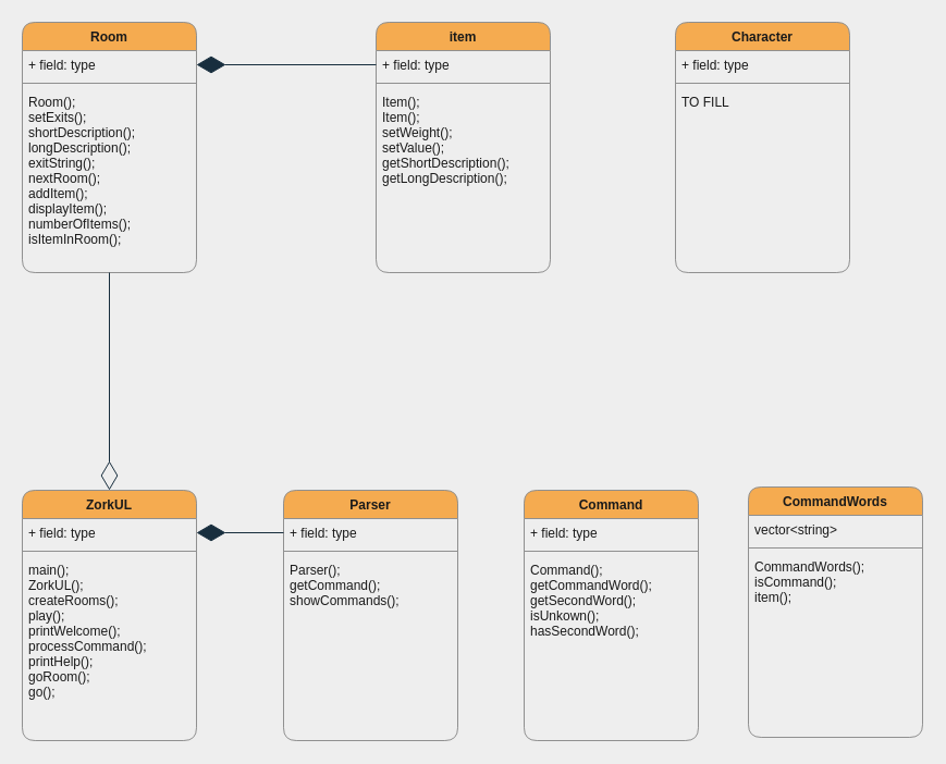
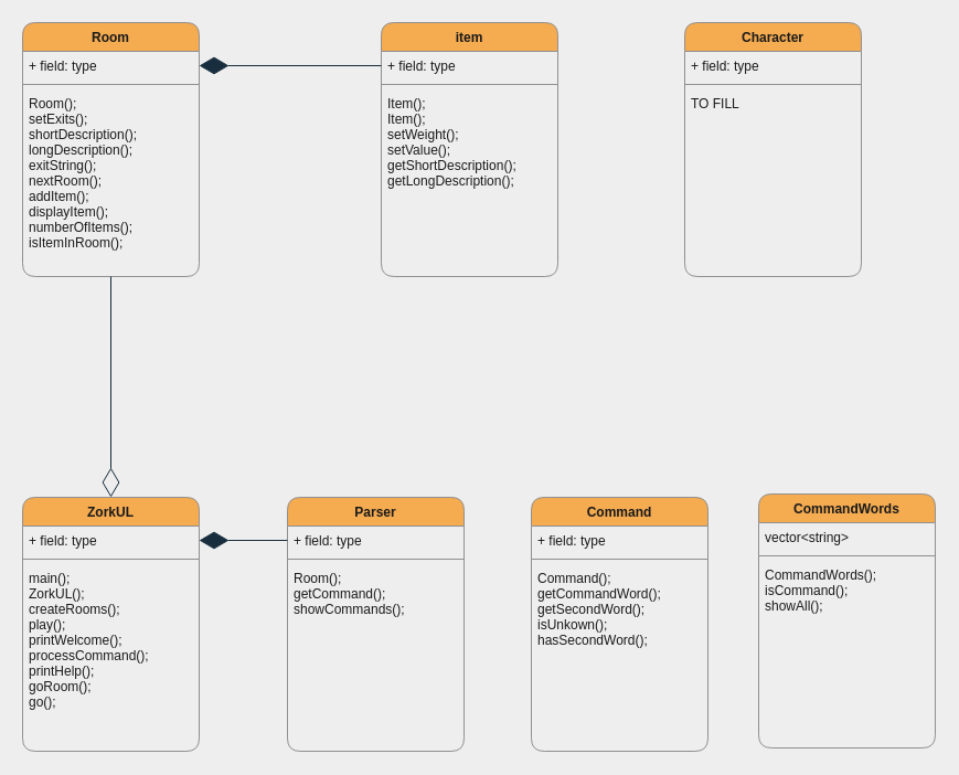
  <mxCell id="0" />
  <mxCell id="1" parent="0" />
  <mxCell id="2" value="Room" style="swimlane;fontStyle=1;align=center;verticalAlign=top;childLayout=stackLayout;horizontal=1;startSize=26;horizontalStack=0;resizeParent=1;resizeParentMax=0;resizeLast=0;collapsible=1;marginBottom=0;fillColor=#F5AB50;strokeColor=#909090;fontColor=#1A1A1A;rounded=1;" parent="1" vertex="1"><mxGeometry x="20" y="20" width="160" height="230" as="geometry" /></mxCell>
  <mxCell id="3" value="+ field: type" style="text;strokeColor=none;fillColor=none;align=left;verticalAlign=top;spacingLeft=4;spacingRight=4;overflow=hidden;rotatable=0;points=[[0,0.5],[1,0.5]];portConstraint=eastwest;fontColor=#1A1A1A;rounded=1;" parent="2" vertex="1"><mxGeometry y="26" width="160" height="26" as="geometry" /></mxCell>
  <mxCell id="4" value="" style="line;strokeWidth=1;fillColor=none;align=left;verticalAlign=middle;spacingTop=-1;spacingLeft=3;spacingRight=3;rotatable=0;labelPosition=right;points=[];portConstraint=eastwest;strokeColor=#909090;fontColor=#1A1A1A;rounded=1;labelBackgroundColor=#EEEEEE;" parent="2" vertex="1"><mxGeometry y="52" width="160" height="8" as="geometry" /></mxCell>
  <mxCell id="5" value="Room();&#10;setExits();&#10;shortDescription();&#10;longDescription();&#10;exitString();&#10;nextRoom();&#10;addItem();&#10;displayItem();&#10;numberOfItems();&#10;isItemInRoom();" style="text;strokeColor=none;fillColor=none;align=left;verticalAlign=top;spacingLeft=4;spacingRight=4;overflow=hidden;rotatable=0;points=[[0,0.5],[1,0.5]];portConstraint=eastwest;fontColor=#1A1A1A;rounded=1;" parent="2" vertex="1"><mxGeometry y="60" width="160" height="170" as="geometry" /></mxCell>
  <mxCell id="6" value="item" style="swimlane;fontStyle=1;align=center;verticalAlign=top;childLayout=stackLayout;horizontal=1;startSize=26;horizontalStack=0;resizeParent=1;resizeParentMax=0;resizeLast=0;collapsible=1;marginBottom=0;fillColor=#F5AB50;strokeColor=#909090;fontColor=#1A1A1A;rounded=1;" parent="1" vertex="1"><mxGeometry x="345" y="20" width="160" height="230" as="geometry" /></mxCell>
  <mxCell id="7" value="+ field: type" style="text;strokeColor=none;fillColor=none;align=left;verticalAlign=top;spacingLeft=4;spacingRight=4;overflow=hidden;rotatable=0;points=[[0,0.5],[1,0.5]];portConstraint=eastwest;fontColor=#1A1A1A;rounded=1;" parent="6" vertex="1"><mxGeometry y="26" width="160" height="26" as="geometry" /></mxCell>
  <mxCell id="8" value="" style="line;strokeWidth=1;fillColor=none;align=left;verticalAlign=middle;spacingTop=-1;spacingLeft=3;spacingRight=3;rotatable=0;labelPosition=right;points=[];portConstraint=eastwest;strokeColor=#909090;fontColor=#1A1A1A;rounded=1;labelBackgroundColor=#EEEEEE;" parent="6" vertex="1"><mxGeometry y="52" width="160" height="8" as="geometry" /></mxCell>
  <mxCell id="9" value="Item();&#10;Item();&#10;setWeight();&#10;setValue();&#10;getShortDescription();&#10;getLongDescription();&#10;" style="text;strokeColor=none;fillColor=none;align=left;verticalAlign=top;spacingLeft=4;spacingRight=4;overflow=hidden;rotatable=0;points=[[0,0.5],[1,0.5]];portConstraint=eastwest;fontColor=#1A1A1A;rounded=1;" parent="6" vertex="1"><mxGeometry y="60" width="160" height="170" as="geometry" /></mxCell>
  <mxCell id="10" value="Command" style="swimlane;fontStyle=1;align=center;verticalAlign=top;childLayout=stackLayout;horizontal=1;startSize=26;horizontalStack=0;resizeParent=1;resizeParentMax=0;resizeLast=0;collapsible=1;marginBottom=0;glass=0;fillColor=#F5AB50;strokeColor=#909090;fontColor=#1A1A1A;rounded=1;" parent="1" vertex="1"><mxGeometry x="481" y="450" width="160" height="230" as="geometry" /></mxCell>
  <mxCell id="11" value="+ field: type" style="text;strokeColor=none;fillColor=none;align=left;verticalAlign=top;spacingLeft=4;spacingRight=4;overflow=hidden;rotatable=0;points=[[0,0.5],[1,0.5]];portConstraint=eastwest;fontColor=#1A1A1A;rounded=1;" parent="10" vertex="1"><mxGeometry y="26" width="160" height="26" as="geometry" /></mxCell>
  <mxCell id="12" value="" style="line;strokeWidth=1;fillColor=none;align=left;verticalAlign=middle;spacingTop=-1;spacingLeft=3;spacingRight=3;rotatable=0;labelPosition=right;points=[];portConstraint=eastwest;strokeColor=#909090;fontColor=#1A1A1A;rounded=1;labelBackgroundColor=#EEEEEE;" parent="10" vertex="1"><mxGeometry y="52" width="160" height="8" as="geometry" /></mxCell>
  <mxCell id="13" value="Command();&#10;getCommandWord();&#10;getSecondWord(); &#10;isUnkown();&#10;hasSecondWord();&#10;" style="text;strokeColor=none;fillColor=none;align=left;verticalAlign=top;spacingLeft=4;spacingRight=4;overflow=hidden;rotatable=0;points=[[0,0.5],[1,0.5]];portConstraint=eastwest;fontColor=#1A1A1A;rounded=1;" parent="10" vertex="1"><mxGeometry y="60" width="160" height="170" as="geometry" /></mxCell>
  <mxCell id="14" value="Character" style="swimlane;fontStyle=1;align=center;verticalAlign=top;childLayout=stackLayout;horizontal=1;startSize=26;horizontalStack=0;resizeParent=1;resizeParentMax=0;resizeLast=0;collapsible=1;marginBottom=0;glass=0;fillColor=#F5AB50;strokeColor=#909090;fontColor=#1A1A1A;rounded=1;sketch=0;shadow=0;" parent="1" vertex="1"><mxGeometry x="620" y="20" width="160" height="230" as="geometry" /></mxCell>
  <mxCell id="15" value="+ field: type" style="text;strokeColor=none;fillColor=none;align=left;verticalAlign=top;spacingLeft=4;spacingRight=4;overflow=hidden;rotatable=0;points=[[0,0.5],[1,0.5]];portConstraint=eastwest;fontColor=#1A1A1A;rounded=1;" parent="14" vertex="1"><mxGeometry y="26" width="160" height="26" as="geometry" /></mxCell>
  <mxCell id="16" value="" style="line;strokeWidth=1;fillColor=none;align=left;verticalAlign=middle;spacingTop=-1;spacingLeft=3;spacingRight=3;rotatable=0;labelPosition=right;points=[];portConstraint=eastwest;strokeColor=#909090;fontColor=#1A1A1A;rounded=1;labelBackgroundColor=#EEEEEE;" parent="14" vertex="1"><mxGeometry y="52" width="160" height="8" as="geometry" /></mxCell>
  <mxCell id="17" value="TO FILL&#10;" style="text;strokeColor=none;fillColor=none;align=left;verticalAlign=top;spacingLeft=4;spacingRight=4;overflow=hidden;rotatable=0;points=[[0,0.5],[1,0.5]];portConstraint=eastwest;fontColor=#1A1A1A;rounded=1;" parent="14" vertex="1"><mxGeometry y="60" width="160" height="170" as="geometry" /></mxCell>
  <mxCell id="18" value="Parser" style="swimlane;fontStyle=1;align=center;verticalAlign=top;childLayout=stackLayout;horizontal=1;startSize=26;horizontalStack=0;resizeParent=1;resizeParentMax=0;resizeLast=0;collapsible=1;marginBottom=0;glass=0;fillColor=#F5AB50;strokeColor=#909090;fontColor=#1A1A1A;rounded=1;" parent="1" vertex="1"><mxGeometry x="260" y="450" width="160" height="230" as="geometry" /></mxCell>
  <mxCell id="19" value="+ field: type" style="text;strokeColor=none;fillColor=none;align=left;verticalAlign=top;spacingLeft=4;spacingRight=4;overflow=hidden;rotatable=0;points=[[0,0.5],[1,0.5]];portConstraint=eastwest;fontColor=#1A1A1A;rounded=1;" parent="18" vertex="1"><mxGeometry y="26" width="160" height="26" as="geometry" /></mxCell>
  <mxCell id="20" value="" style="line;strokeWidth=1;fillColor=none;align=left;verticalAlign=middle;spacingTop=-1;spacingLeft=3;spacingRight=3;rotatable=0;labelPosition=right;points=[];portConstraint=eastwest;strokeColor=#909090;fontColor=#1A1A1A;rounded=1;labelBackgroundColor=#EEEEEE;" parent="18" vertex="1"><mxGeometry y="52" width="160" height="8" as="geometry" /></mxCell>
- <mxCell id="21" value="Parser();&#10;getCommand();&#10;showCommands();&#10;&#10;&#10;" style="text;strokeColor=none;fillColor=none;align=left;verticalAlign=top;spacingLeft=4;spacingRight=4;overflow=hidden;rotatable=0;points=[[0,0.5],[1,0.5]];portConstraint=eastwest;fontColor=#1A1A1A;rounded=1;" parent="18" vertex="1"><mxGeometry y="60" width="160" height="170" as="geometry" /></mxCell>
+ <mxCell id="21" value="Room();&#10;getCommand();&#10;showCommands();&#10;&#10;&#10;" style="text;strokeColor=none;fillColor=none;align=left;verticalAlign=top;spacingLeft=4;spacingRight=4;overflow=hidden;rotatable=0;points=[[0,0.5],[1,0.5]];portConstraint=eastwest;fontColor=#1A1A1A;rounded=1;" parent="18" vertex="1"><mxGeometry y="60" width="160" height="170" as="geometry" /></mxCell>
  <mxCell id="22" value="CommandWords" style="swimlane;fontStyle=1;align=center;verticalAlign=top;childLayout=stackLayout;horizontal=1;startSize=26;horizontalStack=0;resizeParent=1;resizeParentMax=0;resizeLast=0;collapsible=1;marginBottom=0;glass=0;fillColor=#F5AB50;strokeColor=#909090;fontColor=#1A1A1A;rounded=1;" parent="1" vertex="1"><mxGeometry x="687" y="447" width="160" height="230" as="geometry" /></mxCell>
  <mxCell id="23" value="vector&lt;string&gt;" style="text;strokeColor=none;fillColor=none;align=left;verticalAlign=top;spacingLeft=4;spacingRight=4;overflow=hidden;rotatable=0;points=[[0,0.5],[1,0.5]];portConstraint=eastwest;fontColor=#1A1A1A;rounded=1;" parent="22" vertex="1"><mxGeometry y="26" width="160" height="26" as="geometry" /></mxCell>
  <mxCell id="24" value="" style="line;strokeWidth=1;fillColor=none;align=left;verticalAlign=middle;spacingTop=-1;spacingLeft=3;spacingRight=3;rotatable=0;labelPosition=right;points=[];portConstraint=eastwest;strokeColor=#909090;fontColor=#1A1A1A;rounded=1;labelBackgroundColor=#EEEEEE;" parent="22" vertex="1"><mxGeometry y="52" width="160" height="8" as="geometry" /></mxCell>
- <mxCell id="25" value="CommandWords();&#10;isCommand();&#10;item();&#10;" style="text;strokeColor=none;fillColor=none;align=left;verticalAlign=top;spacingLeft=4;spacingRight=4;overflow=hidden;rotatable=0;points=[[0,0.5],[1,0.5]];portConstraint=eastwest;fontColor=#1A1A1A;rounded=1;" parent="22" vertex="1"><mxGeometry y="60" width="160" height="170" as="geometry" /></mxCell>
+ <mxCell id="25" value="CommandWords();&#10;isCommand();&#10;showAll();&#10;" style="text;strokeColor=none;fillColor=none;align=left;verticalAlign=top;spacingLeft=4;spacingRight=4;overflow=hidden;rotatable=0;points=[[0,0.5],[1,0.5]];portConstraint=eastwest;fontColor=#1A1A1A;rounded=1;" parent="22" vertex="1"><mxGeometry y="60" width="160" height="170" as="geometry" /></mxCell>
  <mxCell id="26" value="ZorkUL" style="swimlane;fontStyle=1;align=center;verticalAlign=top;childLayout=stackLayout;horizontal=1;startSize=26;horizontalStack=0;resizeParent=1;resizeParentMax=0;resizeLast=0;collapsible=1;marginBottom=0;fillColor=#F5AB50;strokeColor=#909090;fontColor=#1A1A1A;rounded=1;" parent="1" vertex="1"><mxGeometry x="20" y="450" width="160" height="230" as="geometry" /></mxCell>
  <mxCell id="27" value="+ field: type" style="text;strokeColor=none;fillColor=none;align=left;verticalAlign=top;spacingLeft=4;spacingRight=4;overflow=hidden;rotatable=0;points=[[0,0.5],[1,0.5]];portConstraint=eastwest;fontColor=#1A1A1A;rounded=1;" parent="26" vertex="1"><mxGeometry y="26" width="160" height="26" as="geometry" /></mxCell>
  <mxCell id="28" value="" style="line;strokeWidth=1;fillColor=none;align=left;verticalAlign=middle;spacingTop=-1;spacingLeft=3;spacingRight=3;rotatable=0;labelPosition=right;points=[];portConstraint=eastwest;strokeColor=#909090;fontColor=#1A1A1A;rounded=1;labelBackgroundColor=#EEEEEE;" parent="26" vertex="1"><mxGeometry y="52" width="160" height="8" as="geometry" /></mxCell>
  <mxCell id="29" value="main();&#10;ZorkUL();&#10;createRooms();&#10;play();&#10;printWelcome();&#10;processCommand();&#10;printHelp();&#10;goRoom();&#10;go();" style="text;strokeColor=none;fillColor=none;align=left;verticalAlign=top;spacingLeft=4;spacingRight=4;overflow=hidden;rotatable=0;points=[[0,0.5],[1,0.5]];portConstraint=eastwest;fontColor=#1A1A1A;rounded=1;" parent="26" vertex="1"><mxGeometry y="60" width="160" height="170" as="geometry" /></mxCell>
  <mxCell id="30" value="" style="endArrow=diamondThin;endFill=1;endSize=24;html=1;entryX=1;entryY=0.5;entryDx=0;entryDy=0;exitX=0;exitY=0.5;exitDx=0;exitDy=0;strokeColor=#182E3E;fontColor=#1A1A1A;labelBackgroundColor=#EEEEEE;" parent="1" source="19" target="27" edge="1"><mxGeometry width="160" relative="1" as="geometry"><mxPoint x="260" y="290" as="sourcePoint" /><mxPoint x="420" y="290" as="targetPoint" /></mxGeometry></mxCell>
  <mxCell id="31" value="" style="endArrow=diamondThin;endFill=0;endSize=24;html=1;entryX=0.5;entryY=0;entryDx=0;entryDy=0;exitX=0.5;exitY=1;exitDx=0;exitDy=0;exitPerimeter=0;strokeColor=#182E3E;fontColor=#1A1A1A;labelBackgroundColor=#EEEEEE;" parent="1" source="5" target="26" edge="1"><mxGeometry width="160" relative="1" as="geometry"><mxPoint x="30" y="230" as="sourcePoint" /><mxPoint x="190" y="230" as="targetPoint" /></mxGeometry></mxCell>
  <mxCell id="32" value="" style="endArrow=diamondThin;endFill=1;endSize=24;html=1;entryX=1;entryY=0.5;entryDx=0;entryDy=0;exitX=0;exitY=0.5;exitDx=0;exitDy=0;strokeColor=#182E3E;fontColor=#1A1A1A;labelBackgroundColor=#EEEEEE;" parent="1" source="7" target="3" edge="1"><mxGeometry width="160" relative="1" as="geometry"><mxPoint x="310" y="260" as="sourcePoint" /><mxPoint x="470" y="260" as="targetPoint" /></mxGeometry></mxCell>
